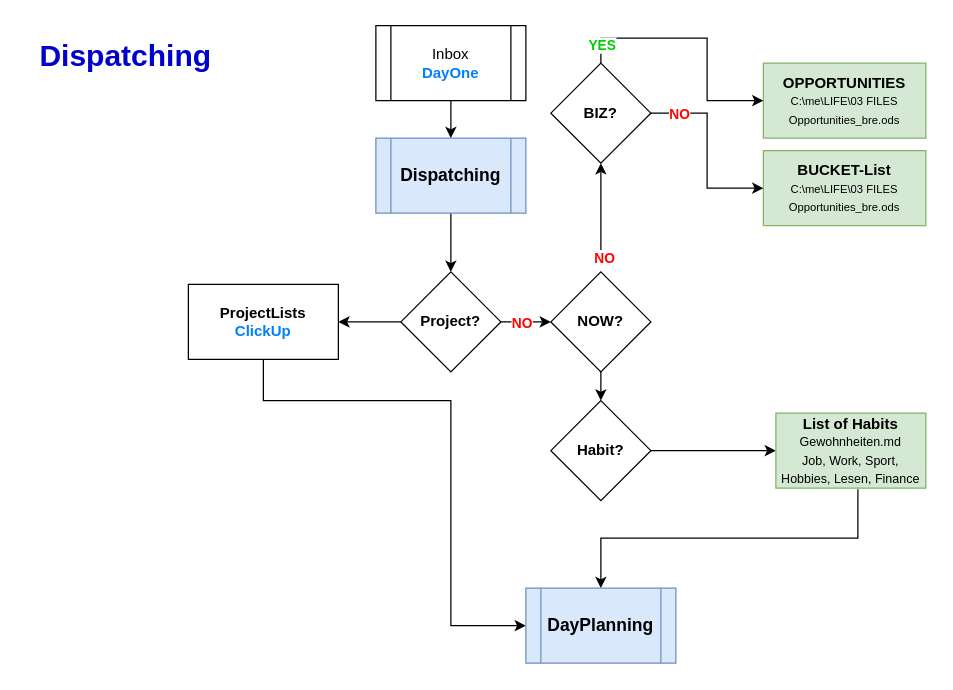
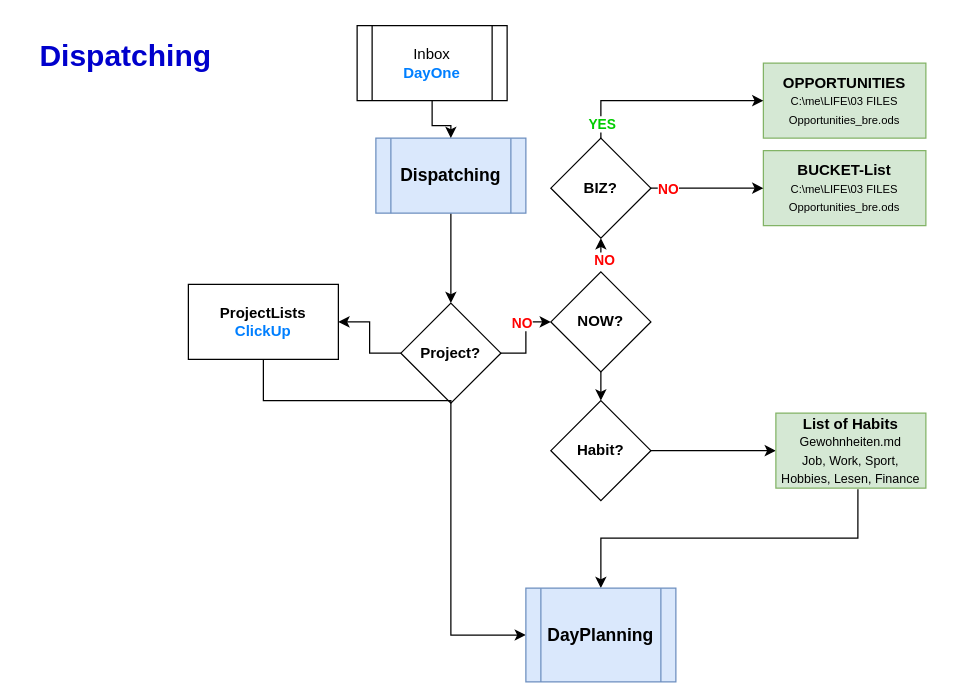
  <mxCell id="0" />
  <mxCell id="1" parent="0" />
  <mxCell id="2" value="&lt;font color=&quot;#0000cc&quot; style=&quot;font-size: 24px;&quot;&gt;&lt;b&gt;Dispatching&lt;/b&gt;&lt;/font&gt;" style="text;html=1;align=center;verticalAlign=middle;whiteSpace=wrap;rounded=0;" vertex="1" parent="1"><mxGeometry x="20" y="20" width="160" height="50" as="geometry" /></mxCell>
  <mxCell id="3" style="edgeStyle=orthogonalEdgeStyle;rounded=0;orthogonalLoop=1;jettySize=auto;html=1;entryX=0.5;entryY=0;entryDx=0;entryDy=0;" edge="1" parent="1" source="4" target="7"><mxGeometry relative="1" as="geometry" /></mxCell>
  <mxCell id="4" value="&lt;font style=&quot;font-size: 14px;&quot;&gt;&lt;b&gt;Dispatching&lt;/b&gt;&lt;/font&gt;" style="shape=process;whiteSpace=wrap;html=1;backgroundOutline=1;fillColor=#dae8fc;strokeColor=#6c8ebf;" vertex="1" parent="1"><mxGeometry x="300" y="110" width="120" height="60" as="geometry" /></mxCell>
  <mxCell id="5" style="edgeStyle=orthogonalEdgeStyle;rounded=0;orthogonalLoop=1;jettySize=auto;html=1;entryX=1;entryY=0.5;entryDx=0;entryDy=0;" edge="1" parent="1" source="7" target="9"><mxGeometry relative="1" as="geometry" /></mxCell>
  <mxCell id="6" style="edgeStyle=orthogonalEdgeStyle;rounded=0;orthogonalLoop=1;jettySize=auto;html=1;entryX=0;entryY=0.5;entryDx=0;entryDy=0;" edge="1" parent="1" source="7" target="14"><mxGeometry relative="1" as="geometry" /></mxCell>
- <mxCell id="7" value="&lt;b&gt;Project?&lt;/b&gt;" style="rhombus;whiteSpace=wrap;html=1;" vertex="1" parent="1"><mxGeometry x="320" y="217" width="80" height="80" as="geometry" /></mxCell>
+ <mxCell id="7" value="&lt;b&gt;Project?&lt;/b&gt;" style="rhombus;whiteSpace=wrap;html=1;" vertex="1" parent="1"><mxGeometry x="320" y="242" width="80" height="80" as="geometry" /></mxCell>
  <mxCell id="8" style="edgeStyle=orthogonalEdgeStyle;rounded=0;orthogonalLoop=1;jettySize=auto;html=1;exitX=0.5;exitY=1;exitDx=0;exitDy=0;" edge="1" parent="1" source="9" target="28"><mxGeometry relative="1" as="geometry"><mxPoint x="190" y="360" as="sourcePoint" /><Array as="points"><mxPoint x="210" y="320" /><mxPoint x="360" y="320" /></Array></mxGeometry></mxCell>
  <mxCell id="9" value="&lt;b&gt;ProjectLists&lt;/b&gt;&lt;br&gt;&lt;b&gt;&lt;font color=&quot;#007fff&quot;&gt;ClickUp&lt;/font&gt;&lt;/b&gt;" style="rounded=0;whiteSpace=wrap;html=1;" vertex="1" parent="1"><mxGeometry x="150" y="227" width="120" height="60" as="geometry" /></mxCell>
  <mxCell id="10" value="&lt;b&gt;OPPORTUNITIES&lt;/b&gt;&lt;br&gt;&lt;font style=&quot;font-size: 9px;&quot;&gt;C:\me\LIFE\03 FILES&lt;/font&gt;&lt;div&gt;&lt;font style=&quot;font-size: 9px;&quot;&gt;Opportunities_bre.ods&lt;/font&gt;&lt;br&gt;&lt;/div&gt;" style="rounded=0;whiteSpace=wrap;html=1;fillColor=#d5e8d4;strokeColor=#82b366;" vertex="1" parent="1"><mxGeometry x="610" y="50" width="130" height="60" as="geometry" /></mxCell>
  <mxCell id="11" value="&lt;b&gt;BUCKET-List&lt;/b&gt;&lt;br&gt;&lt;font style=&quot;font-size: 9px;&quot;&gt;C:\me\LIFE\03 FILES&lt;/font&gt;&lt;div&gt;&lt;font style=&quot;font-size: 9px;&quot;&gt;Opportunities_bre.ods&lt;/font&gt;&lt;br&gt;&lt;/div&gt;" style="rounded=0;whiteSpace=wrap;html=1;fillColor=#d5e8d4;strokeColor=#82b366;" vertex="1" parent="1"><mxGeometry x="610" y="120" width="130" height="60" as="geometry" /></mxCell>
  <mxCell id="12" style="edgeStyle=orthogonalEdgeStyle;rounded=0;orthogonalLoop=1;jettySize=auto;html=1;exitX=0.5;exitY=0;exitDx=0;exitDy=0;" edge="1" parent="1" source="14" target="19"><mxGeometry relative="1" as="geometry" /></mxCell>
  <mxCell id="13" value="&lt;b&gt;&lt;font color=&quot;#ff0000&quot;&gt;NO&lt;/font&gt;&lt;/b&gt;&lt;div&gt;&lt;b&gt;&lt;font color=&quot;#ff0000&quot;&gt;&lt;br&gt;&lt;/font&gt;&lt;/b&gt;&lt;/div&gt;" style="edgeLabel;html=1;align=center;verticalAlign=middle;resizable=0;points=[];" vertex="1" connectable="0" parent="12"><mxGeometry x="-0.894" y="-2" relative="1" as="geometry"><mxPoint as="offset" /></mxGeometry></mxCell>
  <mxCell id="14" value="&lt;b&gt;NOW?&lt;/b&gt;" style="rhombus;whiteSpace=wrap;html=1;" vertex="1" parent="1"><mxGeometry x="440" y="217" width="80" height="80" as="geometry" /></mxCell>
  <mxCell id="15" style="edgeStyle=orthogonalEdgeStyle;rounded=0;orthogonalLoop=1;jettySize=auto;html=1;exitX=0.5;exitY=0;exitDx=0;exitDy=0;" edge="1" parent="1" source="19" target="10"><mxGeometry relative="1" as="geometry" /></mxCell>
  <mxCell id="16" value="&lt;b&gt;&lt;font color=&quot;#00cc00&quot;&gt;YES&lt;/font&gt;&lt;/b&gt;" style="edgeLabel;html=1;align=center;verticalAlign=middle;resizable=0;points=[];" vertex="1" connectable="0" parent="15"><mxGeometry x="-0.854" relative="1" as="geometry"><mxPoint as="offset" /></mxGeometry></mxCell>
  <mxCell id="17" style="edgeStyle=orthogonalEdgeStyle;rounded=0;orthogonalLoop=1;jettySize=auto;html=1;" edge="1" parent="1" source="19" target="11"><mxGeometry relative="1" as="geometry" /></mxCell>
  <mxCell id="18" value="&lt;b&gt;&lt;font color=&quot;#ff0000&quot;&gt;NO&lt;/font&gt;&lt;/b&gt;" style="edgeLabel;html=1;align=center;verticalAlign=middle;resizable=0;points=[];" vertex="1" connectable="0" parent="17"><mxGeometry x="-0.706" relative="1" as="geometry"><mxPoint as="offset" /></mxGeometry></mxCell>
- <mxCell id="19" value="&lt;b&gt;BIZ?&lt;/b&gt;" style="rhombus;whiteSpace=wrap;html=1;" vertex="1" parent="1"><mxGeometry x="440" y="50" width="80" height="80" as="geometry" /></mxCell>
+ <mxCell id="19" value="&lt;b&gt;BIZ?&lt;/b&gt;" style="rhombus;whiteSpace=wrap;html=1;" vertex="1" parent="1"><mxGeometry x="440" y="110" width="80" height="80" as="geometry" /></mxCell>
  <mxCell id="20" value="&lt;b&gt;&lt;font color=&quot;#ff0000&quot;&gt;NO&lt;/font&gt;&lt;/b&gt;" style="edgeLabel;html=1;align=center;verticalAlign=middle;resizable=0;points=[];" vertex="1" connectable="0" parent="1"><mxGeometry x="413.004" y="254" as="geometry"><mxPoint x="3" y="3" as="offset" /></mxGeometry></mxCell>
  <mxCell id="21" style="edgeStyle=orthogonalEdgeStyle;rounded=0;orthogonalLoop=1;jettySize=auto;html=1;" edge="1" parent="1" source="22" target="25"><mxGeometry relative="1" as="geometry" /></mxCell>
  <mxCell id="22" value="&lt;b&gt;Habit?&lt;/b&gt;" style="rhombus;whiteSpace=wrap;html=1;" vertex="1" parent="1"><mxGeometry x="440" y="320" width="80" height="80" as="geometry" /></mxCell>
  <mxCell id="23" style="edgeStyle=orthogonalEdgeStyle;rounded=0;orthogonalLoop=1;jettySize=auto;html=1;entryX=0.5;entryY=0;entryDx=0;entryDy=0;" edge="1" parent="1" source="14" target="22"><mxGeometry relative="1" as="geometry" /></mxCell>
  <mxCell id="24" style="edgeStyle=orthogonalEdgeStyle;rounded=0;orthogonalLoop=1;jettySize=auto;html=1;entryX=0.5;entryY=0;entryDx=0;entryDy=0;exitX=0.547;exitY=1.015;exitDx=0;exitDy=0;exitPerimeter=0;" edge="1" parent="1" source="25" target="28"><mxGeometry relative="1" as="geometry" /></mxCell>
  <mxCell id="25" value="&lt;b&gt;List of Habits&lt;/b&gt;&lt;br&gt;&lt;font size=&quot;1&quot;&gt;Gewohnheiten.md&lt;br&gt;Job, Work, Sport, Hobbies, Lesen, Finance&lt;/font&gt;" style="rounded=0;whiteSpace=wrap;html=1;fillColor=#d5e8d4;strokeColor=#82b366;" vertex="1" parent="1"><mxGeometry x="620" y="330" width="120" height="60" as="geometry" /></mxCell>
  <mxCell id="26" style="edgeStyle=orthogonalEdgeStyle;rounded=0;orthogonalLoop=1;jettySize=auto;html=1;entryX=0.5;entryY=0;entryDx=0;entryDy=0;" edge="1" parent="1" source="27" target="4"><mxGeometry relative="1" as="geometry" /></mxCell>
- <mxCell id="27" value="Inbox&lt;br&gt;&lt;b&gt;&lt;font color=&quot;#007fff&quot;&gt;DayOne&lt;/font&gt;&lt;/b&gt;" style="shape=process;whiteSpace=wrap;html=1;backgroundOutline=1;" vertex="1" parent="1"><mxGeometry x="300" y="20" width="120" height="60" as="geometry" /></mxCell>
- <mxCell id="28" value="&lt;font style=&quot;font-size: 14px;&quot;&gt;&lt;b&gt;DayPlanning&lt;/b&gt;&lt;/font&gt;" style="shape=process;whiteSpace=wrap;html=1;backgroundOutline=1;fillColor=#dae8fc;strokeColor=#6c8ebf;" vertex="1" parent="1"><mxGeometry x="420" y="470" width="120" height="60" as="geometry" /></mxCell>
+ <mxCell id="27" value="Inbox&lt;br&gt;&lt;b&gt;&lt;font color=&quot;#007fff&quot;&gt;DayOne&lt;/font&gt;&lt;/b&gt;" style="shape=process;whiteSpace=wrap;html=1;backgroundOutline=1;" vertex="1" parent="1"><mxGeometry x="285" y="20" width="120" height="60" as="geometry" /></mxCell>
+ <mxCell id="28" value="&lt;font style=&quot;font-size: 14px;&quot;&gt;&lt;b&gt;DayPlanning&lt;/b&gt;&lt;/font&gt;" style="shape=process;whiteSpace=wrap;html=1;backgroundOutline=1;fillColor=#dae8fc;strokeColor=#6c8ebf;" vertex="1" parent="1"><mxGeometry x="420" y="470" width="120" height="75" as="geometry" /></mxCell>
